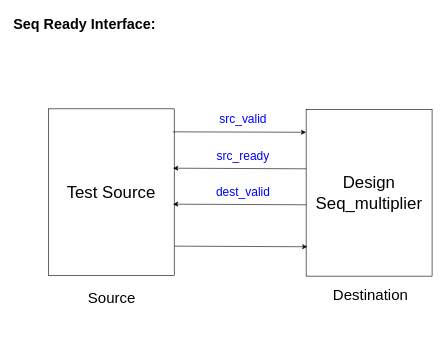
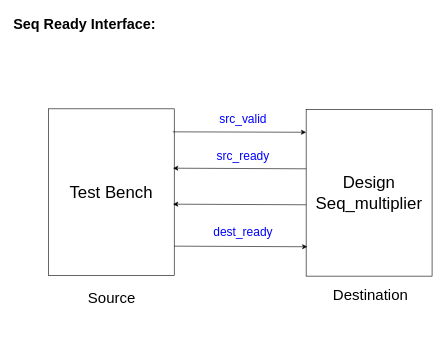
  <mxCell id="0" />
  <mxCell id="1" parent="0" />
  <mxCell id="2" value="&lt;h1 style=&quot;margin-top: 0px;&quot;&gt;Seq Ready Interface:&lt;/h1&gt;" style="text;html=1;whiteSpace=wrap;overflow=hidden;rounded=0;" parent="1" vertex="1"><mxGeometry x="20" y="20" width="270" height="40" as="geometry" /></mxCell>
  <mxCell id="3" value="&lt;font style=&quot;font-size: 28px;&quot;&gt;Design&lt;/font&gt;&lt;div&gt;&lt;font style=&quot;font-size: 28px;&quot;&gt;Seq_multiplier&lt;/font&gt;&lt;/div&gt;" style="rounded=0;whiteSpace=wrap;html=1;" parent="1" vertex="1"><mxGeometry x="510" y="182" width="210" height="278" as="geometry" /></mxCell>
- <mxCell id="4" value="&lt;span style=&quot;font-size: 28px;&quot;&gt;Test Source&lt;/span&gt;" style="rounded=0;whiteSpace=wrap;html=1;" parent="1" vertex="1"><mxGeometry x="80" y="181" width="210" height="278" as="geometry" /></mxCell>
+ <mxCell id="4" value="&lt;span style=&quot;font-size: 28px;&quot;&gt;Test Bench&lt;/span&gt;" style="rounded=0;whiteSpace=wrap;html=1;" parent="1" vertex="1"><mxGeometry x="80" y="181" width="210" height="278" as="geometry" /></mxCell>
  <mxCell id="5" value="" style="edgeStyle=none;orthogonalLoop=1;jettySize=auto;html=1;rounded=0;exitX=0.989;exitY=0.138;exitDx=0;exitDy=0;exitPerimeter=0;entryX=0;entryY=0.137;entryDx=0;entryDy=0;entryPerimeter=0;" parent="1" source="4" target="3" edge="1"><mxGeometry width="80" relative="1" as="geometry"><mxPoint x="320" y="220" as="sourcePoint" /><mxPoint x="400" y="220" as="targetPoint" /><Array as="points" /></mxGeometry></mxCell>
  <mxCell id="6" value="" style="edgeStyle=none;orthogonalLoop=1;jettySize=auto;html=1;rounded=0;exitX=0.989;exitY=0.138;exitDx=0;exitDy=0;exitPerimeter=0;entryX=0;entryY=0.137;entryDx=0;entryDy=0;entryPerimeter=0;" parent="1" edge="1"><mxGeometry width="80" relative="1" as="geometry"><mxPoint x="510" y="281" as="sourcePoint" /><mxPoint x="288" y="280" as="targetPoint" /><Array as="points" /></mxGeometry></mxCell>
  <mxCell id="7" value="" style="edgeStyle=none;orthogonalLoop=1;jettySize=auto;html=1;rounded=0;exitX=0.989;exitY=0.138;exitDx=0;exitDy=0;exitPerimeter=0;entryX=0;entryY=0.137;entryDx=0;entryDy=0;entryPerimeter=0;" parent="1" edge="1"><mxGeometry width="80" relative="1" as="geometry"><mxPoint x="510" y="341" as="sourcePoint" /><mxPoint x="288" y="340" as="targetPoint" /><Array as="points" /></mxGeometry></mxCell>
  <mxCell id="8" value="" style="edgeStyle=none;orthogonalLoop=1;jettySize=auto;html=1;rounded=0;exitX=0.989;exitY=0.138;exitDx=0;exitDy=0;exitPerimeter=0;entryX=0;entryY=0.137;entryDx=0;entryDy=0;entryPerimeter=0;" parent="1" edge="1"><mxGeometry width="80" relative="1" as="geometry"><mxPoint x="290" y="410" as="sourcePoint" /><mxPoint x="512" y="411" as="targetPoint" /><Array as="points" /></mxGeometry></mxCell>
  <mxCell id="9" value="&lt;font style=&quot;font-size: 25px;&quot;&gt;Source&lt;/font&gt;&lt;div style=&quot;font-size: 25px;&quot;&gt;&lt;br&gt;&lt;/div&gt;" style="text;html=1;align=center;verticalAlign=middle;whiteSpace=wrap;rounded=0;" parent="1" vertex="1"><mxGeometry x="136" y="480" width="100" height="60" as="geometry" /></mxCell>
  <mxCell id="10" value="&lt;div style=&quot;font-size: 25px;&quot;&gt;Destination&lt;/div&gt;" style="text;html=1;align=center;verticalAlign=middle;whiteSpace=wrap;rounded=0;" parent="1" vertex="1"><mxGeometry x="544.5" y="460" width="145" height="60" as="geometry" /></mxCell>
  <mxCell id="11" value="&lt;font color=&quot;#0000ff&quot; style=&quot;font-size: 20px;&quot;&gt;src_valid&lt;/font&gt;" style="text;html=1;align=center;verticalAlign=middle;whiteSpace=wrap;rounded=0;" parent="1" vertex="1"><mxGeometry x="350" y="182" width="110" height="30" as="geometry" /></mxCell>
  <mxCell id="12" value="&lt;font color=&quot;#0000ff&quot; style=&quot;font-size: 20px;&quot;&gt;src_ready&lt;/font&gt;" style="text;html=1;align=center;verticalAlign=middle;whiteSpace=wrap;rounded=0;" parent="1" vertex="1"><mxGeometry x="350" y="244" width="110" height="30" as="geometry" /></mxCell>
- <mxCell id="13" value="&lt;font color=&quot;#0000ff&quot; style=&quot;font-size: 20px;&quot;&gt;dest_valid&lt;/font&gt;" style="text;html=1;align=center;verticalAlign=middle;whiteSpace=wrap;rounded=0;" parent="1" vertex="1"><mxGeometry x="350" y="304" width="110" height="30" as="geometry" /></mxCell>
+ <mxCell id="14" value="&lt;font color=&quot;#0000ff&quot; style=&quot;font-size: 20px;&quot;&gt;dest_ready&lt;/font&gt;" style="text;html=1;align=center;verticalAlign=middle;whiteSpace=wrap;rounded=0;" parent="1" vertex="1"><mxGeometry x="350" y="370" width="110" height="30" as="geometry" /></mxCell>
